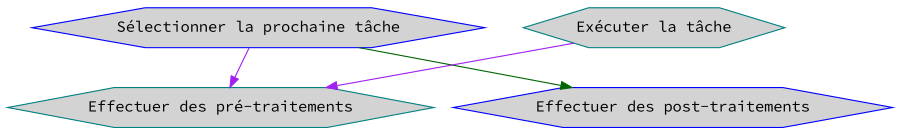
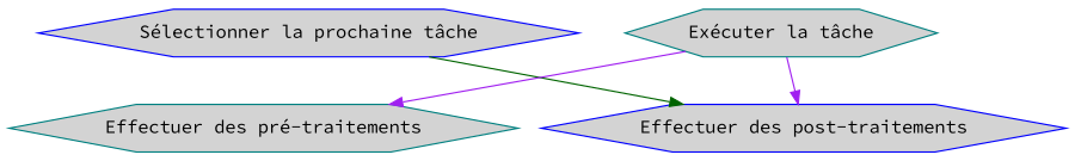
  digraph {
    fontname="Source Code Pro"
    node [color=blue fillcolor=lightgrey fontname="Source Code Pro" shape=hexagon style=filled]
    edge [color=purple fontname="Source Code Pro"]
    n1 [label="Sélectionner la prochaine tâche"]
    n2 [color=teal label="Effectuer des pré-traitements"]
    n3 [label="Effectuer des post-traitements"]
    n4 [color=teal label="Exécuter la tâche"]
-   n1 -> n2
    n1 -> n3 [color=darkgreen]
    n4 -> n2
+   n4 -> n3
  }
